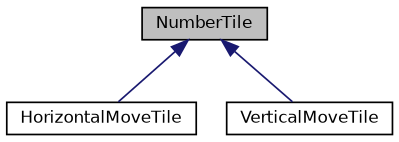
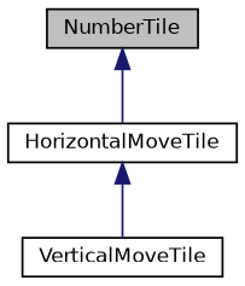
  digraph {
    node [color=black fillcolor=white fontname=Helvetica fontsize=10 shape=record style=filled]
    edge [color=midnightblue dir=back fontname=Helvetica fontsize=10 labelfontname=Helvetica labelfontsize=10 style=solid]
    n1 [fillcolor=grey75 fontcolor=black height=0.2 label=NumberTile width=0.4]
    n2 [height=0.2 label=HorizontalMoveTile width=0.4]
    n3 [height=0.2 label=VerticalMoveTile width=0.4]
    n1 -> n2
-   n1 -> n3
+   n2 -> n3
  }
